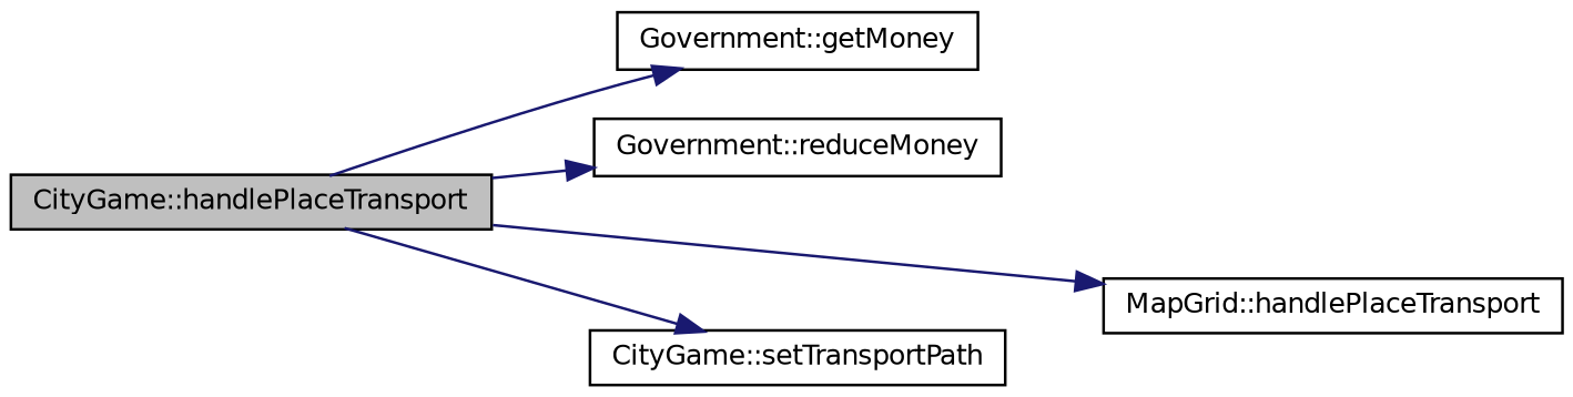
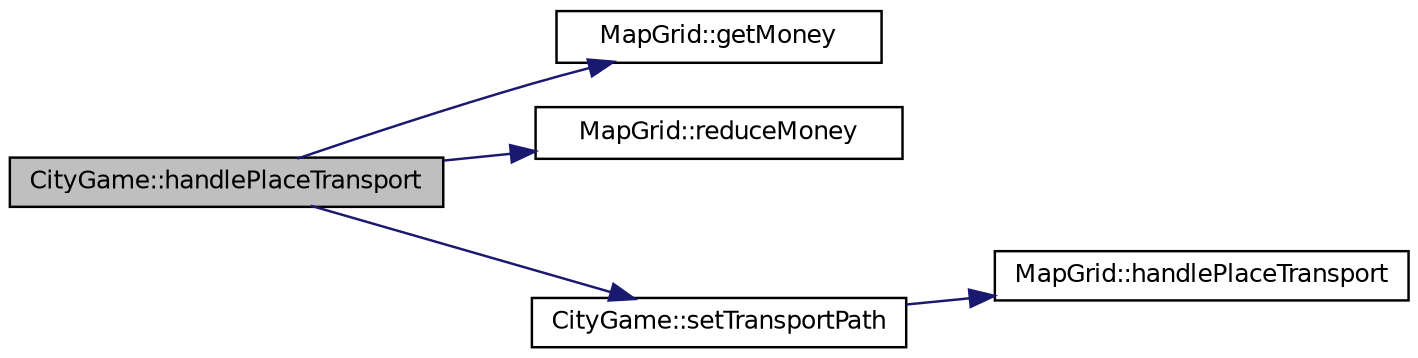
  digraph {
    rankdir=LR
    node [color=black fillcolor=white fontname=Helvetica fontsize=10 shape=record style=filled]
    edge [color=midnightblue fontname=Helvetica fontsize=10 labelfontname=Helvetica labelfontsize=10 style=solid]
    n1 [fillcolor=grey75 fontcolor=black height=0.2 label="CityGame::handlePlaceTransport" width=0.4]
-   n2 [height=0.2 label="Government::getMoney" width=0.4]
-   n3 [height=0.2 label="Government::reduceMoney" width=0.4]
+   n2 [height=0.2 label="MapGrid::getMoney" width=0.4]
+   n3 [height=0.2 label="MapGrid::reduceMoney" width=0.4]
    n4 [height=0.2 label="MapGrid::handlePlaceTransport" width=0.4]
    n5 [height=0.2 label="CityGame::setTransportPath" width=0.4]
    n1 -> n2
    n1 -> n3
-   n1 -> n4
+   n5 -> n4
    n1 -> n5
  }
